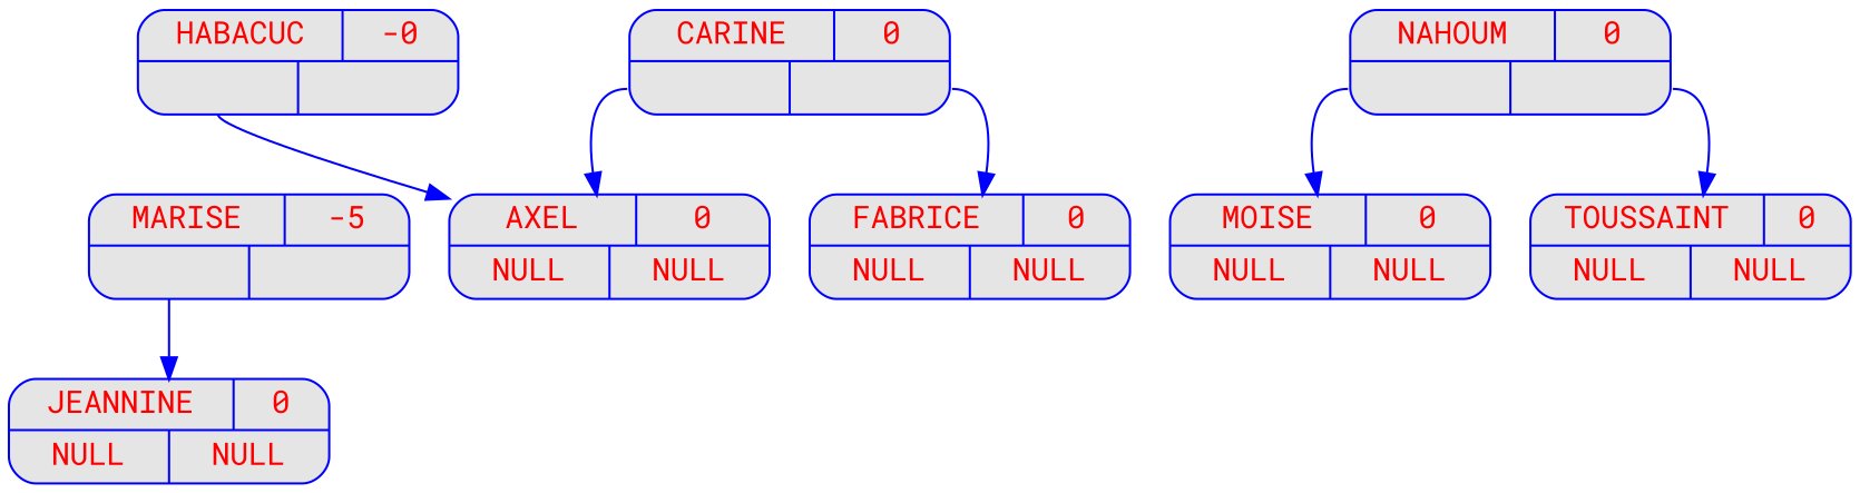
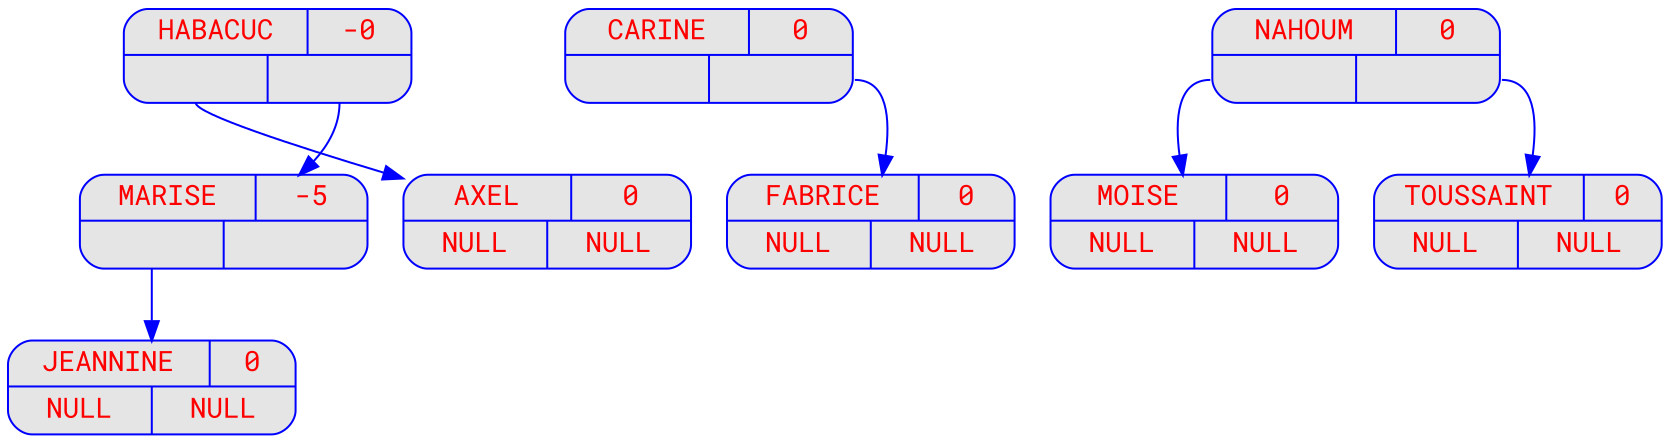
  digraph {
    fontname="Roboto Mono"
    node [color=blue fillcolor=grey90 fontcolor=red fontname="Roboto Mono" fontsize=14 shape=record style="rounded, filled"]
    edge [color=blue fontname="Roboto Mono" tailport=g]
    n1 [label="{{<c> HABACUC\n | <b> -0}| { <g> | <d>}}" width=2]
    n2 [label="{{<c> MARISE\n | <b> -5}| { <g> | <d>}}" width=2]
    n3 [label="{{<c> AXEL\n | <b> 0}| { <g> NULL | <d> NULL}}" width=2]
    n4 [label="{{<c> CARINE\n | <b> 0}| { <g> | <d>}}" width=2]
    n5 [label="{{<c> FABRICE\n | <b> 0}| { <g> NULL | <d> NULL}}" width=2]
    n6 [label="{{<c> JEANNINE\n | <b> 0}| { <g> NULL | <d> NULL}}" width=2]
    n7 [label="{{<c> NAHOUM\n | <b> 0}| { <g> | <d>}}" width=2]
    n8 [label="{{<c> MOISE\n | <b> 0}| { <g> NULL | <d> NULL}}" width=2]
    n9 [label="{{<c> TOUSSAINT\n | <b> 0}| { <g> NULL | <d> NULL}}" width=2]
+   n1 -> n2 [tailport=d]
    n1 -> n3
    n2 -> n6
-   n4 -> n3
    n4 -> n5 [tailport=d]
    n7 -> n8
    n7 -> n9 [tailport=d]
  }
